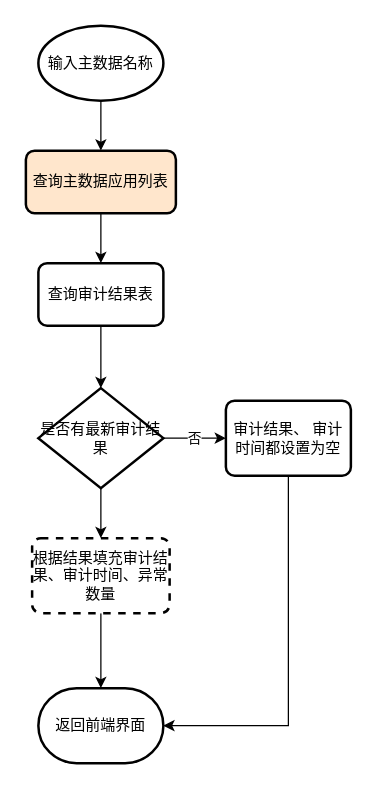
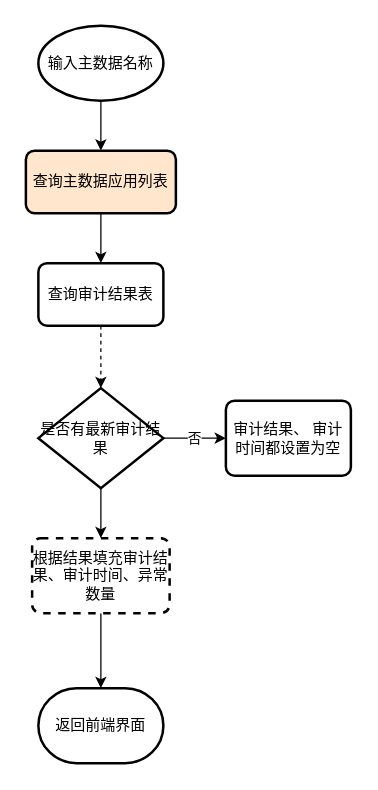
  <mxCell id="0" />
  <mxCell id="1" parent="0" />
  <mxCell id="2" value="" style="edgeStyle=orthogonalEdgeStyle;rounded=0;orthogonalLoop=1;jettySize=auto;html=1;" edge="1" parent="1" source="3" target="5"><mxGeometry relative="1" as="geometry" /></mxCell>
  <mxCell id="3" value="输入主数据名称" style="strokeWidth=2;html=1;shape=mxgraph.flowchart.start_1;whiteSpace=wrap;" vertex="1" parent="1"><mxGeometry x="30" y="20" width="100" height="60" as="geometry" /></mxCell>
  <mxCell id="4" value="" style="edgeStyle=orthogonalEdgeStyle;rounded=0;orthogonalLoop=1;jettySize=auto;html=1;" edge="1" parent="1" source="5" target="7"><mxGeometry relative="1" as="geometry" /></mxCell>
  <mxCell id="5" value="查询主数据应用列表" style="rounded=1;whiteSpace=wrap;html=1;absoluteArcSize=1;arcSize=14;strokeWidth=2;fillColor=#ffe6cc;" vertex="1" parent="1"><mxGeometry x="20" y="120" width="120" height="50" as="geometry" /></mxCell>
- <mxCell id="6" value="" style="edgeStyle=orthogonalEdgeStyle;rounded=0;orthogonalLoop=1;jettySize=auto;html=1;" edge="1" parent="1" source="7" target="10"><mxGeometry relative="1" as="geometry" /></mxCell>
+ <mxCell id="6" value="" style="edgeStyle=orthogonalEdgeStyle;rounded=0;orthogonalLoop=1;jettySize=auto;html=1;dashed=1;" edge="1" parent="1" source="7" target="10"><mxGeometry relative="1" as="geometry" /></mxCell>
  <mxCell id="7" value="查询审计结果表" style="rounded=1;whiteSpace=wrap;html=1;absoluteArcSize=1;arcSize=14;strokeWidth=2;" vertex="1" parent="1"><mxGeometry x="30" y="210" width="100" height="50" as="geometry" /></mxCell>
  <mxCell id="8" value="否" style="edgeStyle=orthogonalEdgeStyle;rounded=0;orthogonalLoop=1;jettySize=auto;html=1;" edge="1" parent="1" source="10" target="12"><mxGeometry relative="1" as="geometry" /></mxCell>
  <mxCell id="9" value="" style="edgeStyle=orthogonalEdgeStyle;rounded=0;orthogonalLoop=1;jettySize=auto;html=1;" edge="1" parent="1" source="10" target="14"><mxGeometry relative="1" as="geometry" /></mxCell>
  <mxCell id="10" value="是否有最新审计结果" style="strokeWidth=2;html=1;shape=mxgraph.flowchart.decision;whiteSpace=wrap;" vertex="1" parent="1"><mxGeometry x="30" y="310" width="100" height="80" as="geometry" /></mxCell>
- <mxCell id="11" style="edgeStyle=orthogonalEdgeStyle;rounded=0;orthogonalLoop=1;jettySize=auto;html=1;" edge="1" parent="1" source="12" target="15"><mxGeometry relative="1" as="geometry"><Array as="points"><mxPoint x="230" y="580" /></Array></mxGeometry></mxCell>
  <mxCell id="12" value="审计结果、 审计时间都设置为空" style="rounded=1;whiteSpace=wrap;html=1;absoluteArcSize=1;arcSize=14;strokeWidth=2;" vertex="1" parent="1"><mxGeometry x="180" y="320" width="100" height="60" as="geometry" /></mxCell>
  <mxCell id="13" value="" style="edgeStyle=orthogonalEdgeStyle;rounded=0;orthogonalLoop=1;jettySize=auto;html=1;" edge="1" parent="1" source="14" target="15"><mxGeometry relative="1" as="geometry" /></mxCell>
  <mxCell id="14" value="根据结果填充审计结果、审计时间、异常数量" style="rounded=1;whiteSpace=wrap;html=1;absoluteArcSize=1;arcSize=14;strokeWidth=2;dashed=1;" vertex="1" parent="1"><mxGeometry x="25" y="430" width="110" height="60" as="geometry" /></mxCell>
  <mxCell id="15" value="返回前端界面" style="strokeWidth=2;html=1;shape=mxgraph.flowchart.terminator;whiteSpace=wrap;" vertex="1" parent="1"><mxGeometry x="30" y="550" width="100" height="60" as="geometry" /></mxCell>
